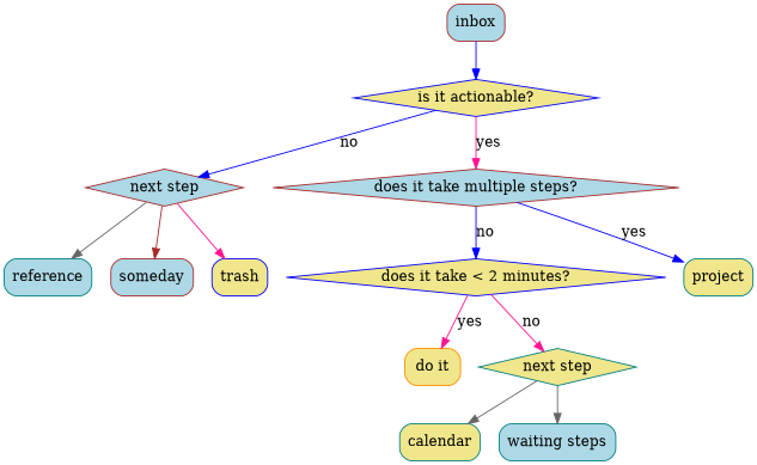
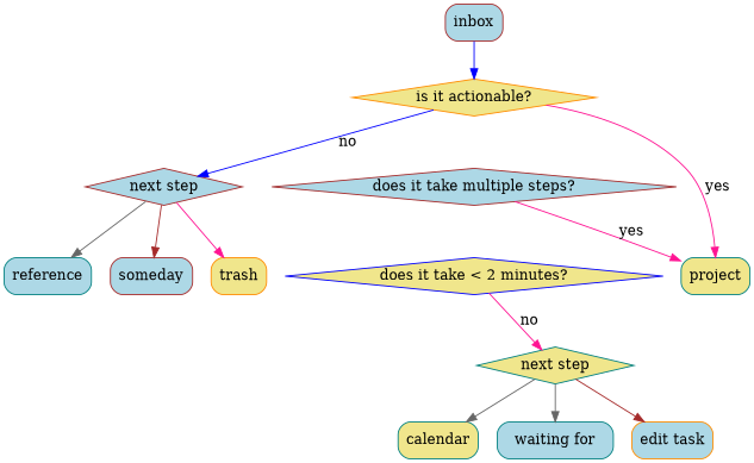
  digraph {
    node [color=teal fillcolor=lightblue shape=box style="rounded,filled"]
    edge [color=deeppink]
    inbox [color=brown]
-   n2 [color=blue fillcolor=khaki label="is it actionable?" shape=diamond style=filled]
+   n2 [color=darkorange fillcolor=khaki label="is it actionable?" shape=diamond style=filled]
    n3 [color=brown label="next step" shape=diamond style=filled]
    n4 [color=brown label="does it take multiple steps?" shape=diamond style=filled]
    reference
    someday [color=brown]
-   trash [color=blue fillcolor=khaki]
+   trash [color=darkorange fillcolor=khaki]
    project [fillcolor=khaki]
    n9 [color=blue fillcolor=khaki label="does it take < 2 minutes?" shape=diamond style=filled]
-   n10 [color=darkorange fillcolor=khaki label="do it"]
    n11 [fillcolor=khaki label="next step" shape=diamond style=filled]
    calendar [fillcolor=khaki]
-   n13 [label="waiting steps"]
+   n13 [label="waiting for"]
+   n14 [color=darkorange label="edit task"]
    inbox -> n2 [color=blue]
    n2 -> n3 [color=blue label=no]
-   n2 -> n4 [label=yes]
+   n2 -> project [label=yes]
    n3 -> reference [color=gray40]
    n3 -> someday [color=brown]
    n3 -> trash
-   n4 -> project [color=blue label=yes]
-   n4 -> n9 [color=blue label=no]
-   n9 -> n10 [label=yes]
+   n4 -> project [label=yes]
    n9 -> n11 [label=no]
    n11 -> calendar [color=gray40]
    n11 -> n13 [color=gray40]
+   n11 -> n14 [color=brown]
  }
